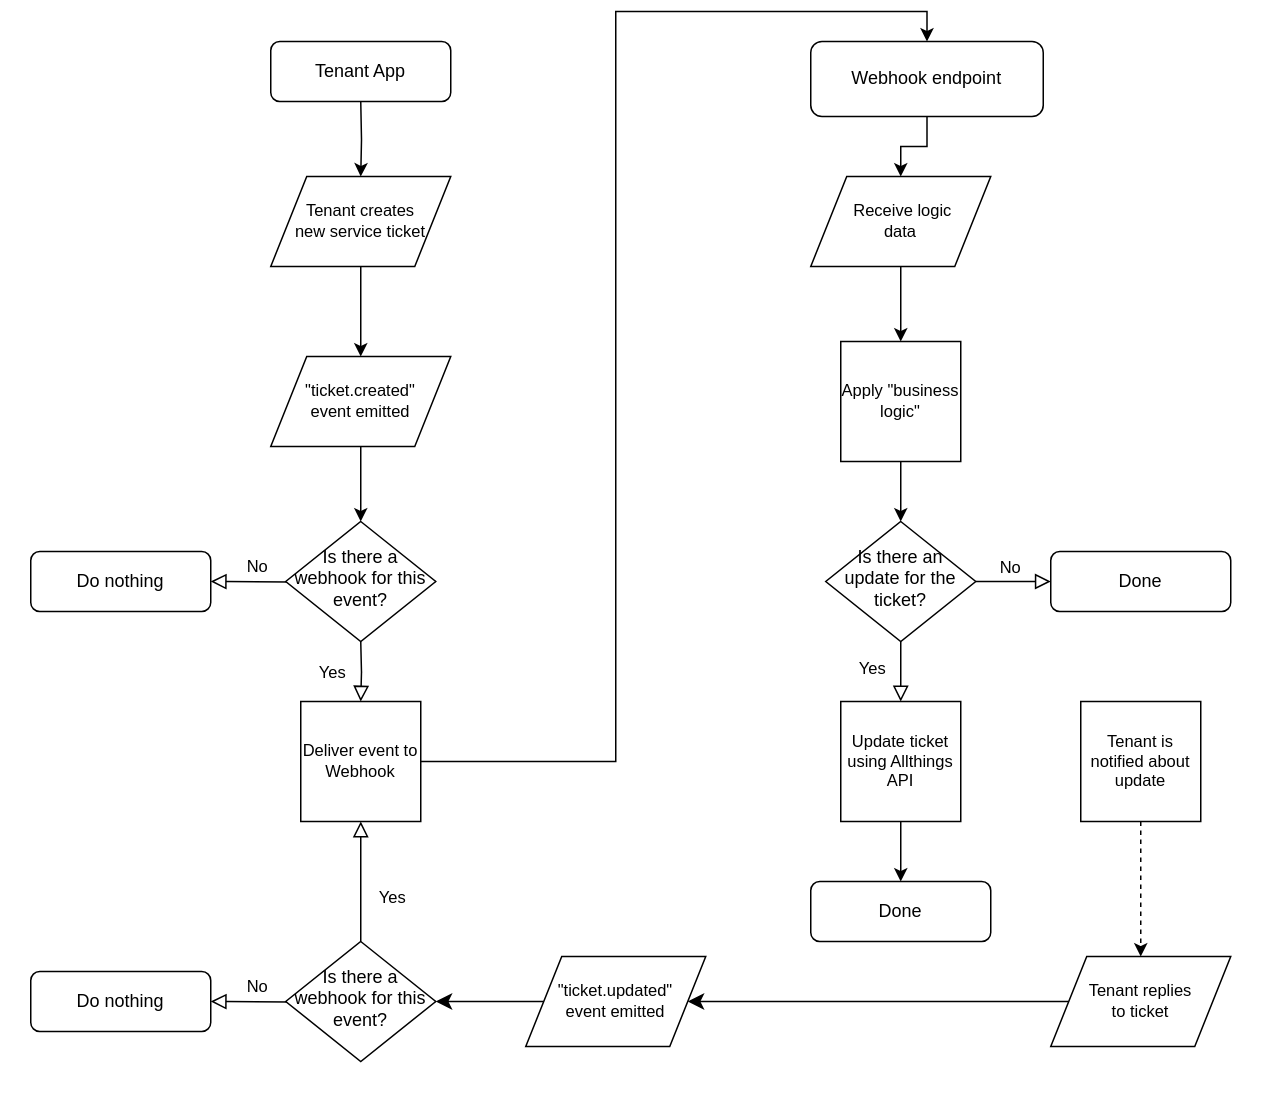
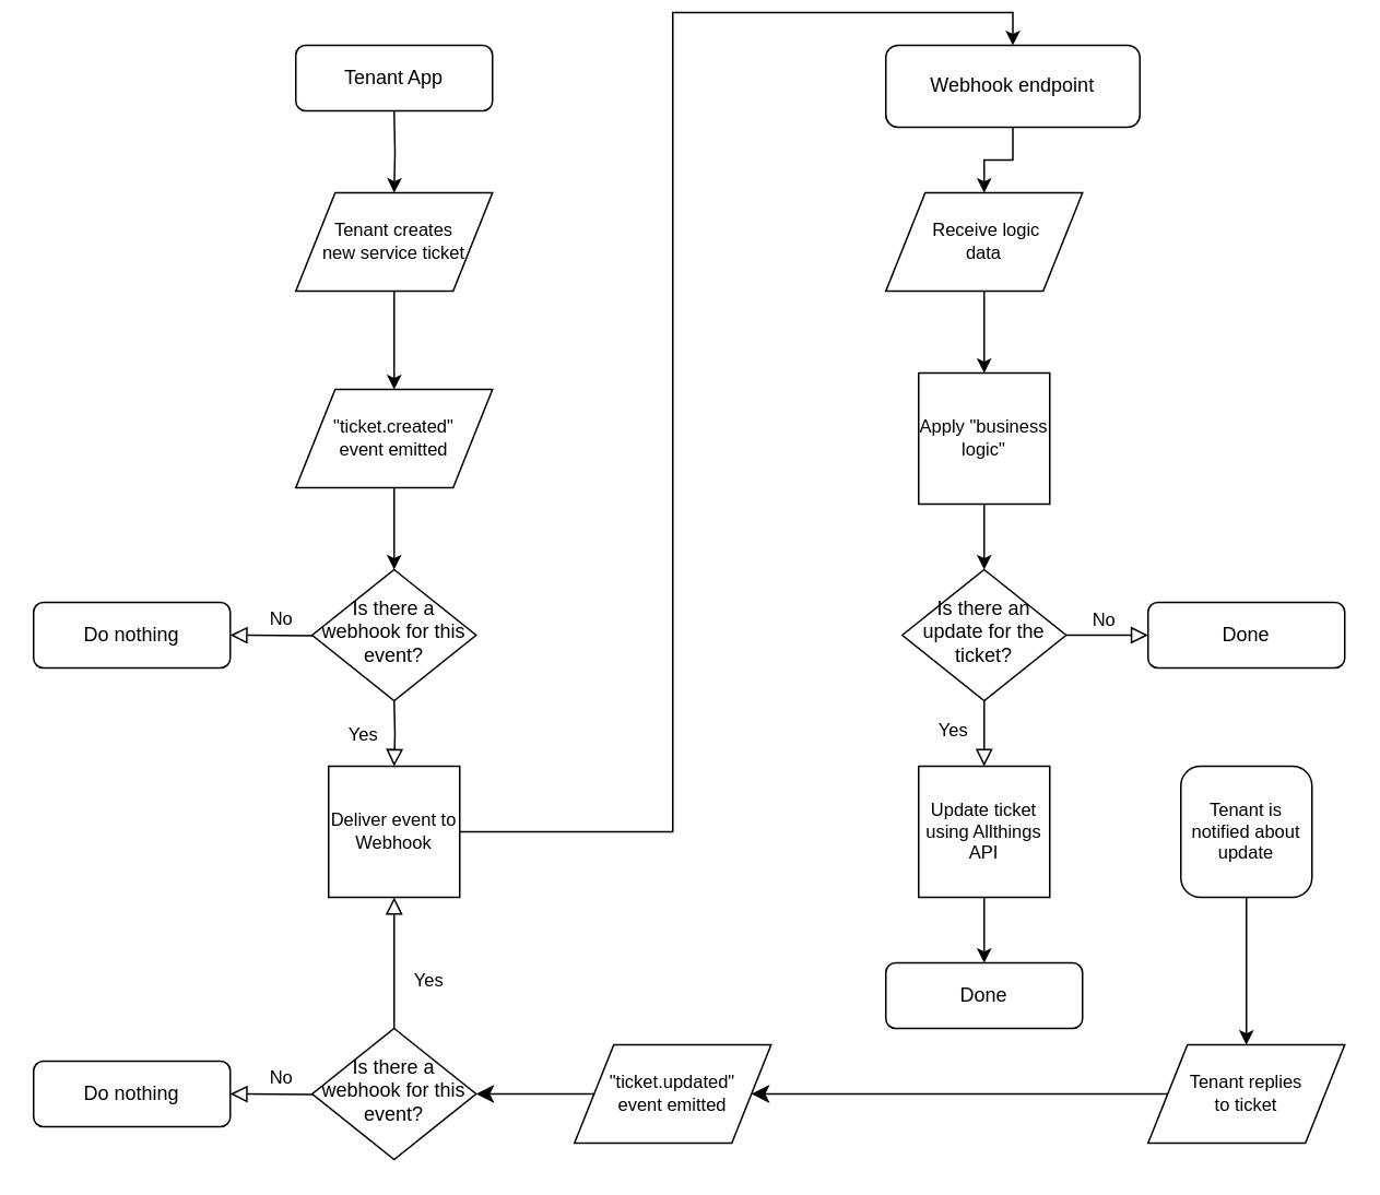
  <mxCell id="0" />
  <mxCell id="1" parent="0" />
  <mxCell id="2" value="" style="edgeStyle=orthogonalEdgeStyle;rounded=0;orthogonalLoop=1;jettySize=auto;html=1;entryX=0.5;entryY=0;entryDx=0;entryDy=0;" edge="1" parent="1" target="37"><mxGeometry relative="1" as="geometry"><mxPoint x="240" y="60" as="sourcePoint" /><mxPoint x="240" y="100" as="targetPoint" /></mxGeometry></mxCell>
  <mxCell id="3" value="Yes" style="rounded=0;html=1;jettySize=auto;orthogonalLoop=1;fontSize=11;endArrow=block;endFill=0;endSize=8;strokeWidth=1;shadow=0;labelBackgroundColor=none;edgeStyle=orthogonalEdgeStyle;" parent="1" edge="1"><mxGeometry y="20" relative="1" as="geometry"><mxPoint as="offset" /><mxPoint x="240" y="420" as="sourcePoint" /><mxPoint x="240" y="460" as="targetPoint" /></mxGeometry></mxCell>
  <mxCell id="4" value="No" style="edgeStyle=orthogonalEdgeStyle;rounded=0;html=1;jettySize=auto;orthogonalLoop=1;fontSize=11;endArrow=block;endFill=0;endSize=8;strokeWidth=1;shadow=0;labelBackgroundColor=none;" parent="1" target="6" edge="1"><mxGeometry x="0.6" y="-10" relative="1" as="geometry"><mxPoint as="offset" /><mxPoint x="290" y="380" as="sourcePoint" /></mxGeometry></mxCell>
  <mxCell id="5" value="Is there a webhook for this event?" style="rhombus;whiteSpace=wrap;html=1;shadow=0;fontFamily=Helvetica;fontSize=12;align=center;strokeWidth=1;spacing=6;spacingTop=-4;" parent="1" vertex="1"><mxGeometry x="190" y="340" width="100" height="80" as="geometry" /></mxCell>
  <mxCell id="6" value="Do nothing" style="rounded=1;whiteSpace=wrap;html=1;fontSize=12;glass=0;strokeWidth=1;shadow=0;" parent="1" vertex="1"><mxGeometry y="360" width="120" height="40" as="geometry" x="20" /></mxCell>
  <mxCell id="7" value="" style="edgeStyle=orthogonalEdgeStyle;rounded=0;orthogonalLoop=1;jettySize=auto;html=1;entryX=0.5;entryY=0;entryDx=0;entryDy=0;exitX=0.5;exitY=1;exitDx=0;exitDy=0;" edge="1" parent="1" source="37" target="35"><mxGeometry relative="1" as="geometry"><mxPoint x="240" y="180" as="sourcePoint" /><mxPoint x="240" y="220" as="targetPoint" /></mxGeometry></mxCell>
  <mxCell id="8" value="" style="edgeStyle=orthogonalEdgeStyle;rounded=0;orthogonalLoop=1;jettySize=auto;html=1;exitX=0.5;exitY=1;exitDx=0;exitDy=0;" edge="1" parent="1" source="35" target="5"><mxGeometry relative="1" as="geometry"><mxPoint x="240" y="300" as="sourcePoint" /></mxGeometry></mxCell>
  <mxCell id="9" value="" style="edgeStyle=orthogonalEdgeStyle;rounded=0;orthogonalLoop=1;jettySize=auto;html=1;entryX=0.5;entryY=0;entryDx=0;entryDy=0;" edge="1" parent="1" source="10" target="13"><mxGeometry relative="1" as="geometry"><mxPoint x="360" y="500" as="targetPoint" /></mxGeometry></mxCell>
  <mxCell id="10" value="Deliver event to Webhook" style="whiteSpace=wrap;html=1;aspect=fixed;fontSize=11;" vertex="1" parent="1"><mxGeometry x="200" y="460" width="80" height="80" as="geometry" /></mxCell>
  <mxCell id="11" value="Tenant App" style="rounded=1;whiteSpace=wrap;html=1;fontSize=12;glass=0;strokeWidth=1;shadow=0;" vertex="1" parent="1"><mxGeometry x="180" y="20" width="120" height="40" as="geometry" /></mxCell>
  <mxCell id="12" value="" style="edgeStyle=orthogonalEdgeStyle;rounded=0;orthogonalLoop=1;jettySize=auto;html=1;entryX=0.5;entryY=0;entryDx=0;entryDy=0;" edge="1" parent="1" source="13" target="38"><mxGeometry relative="1" as="geometry"><mxPoint x="600" y="100" as="targetPoint" /></mxGeometry></mxCell>
  <mxCell id="13" value="Webhook endpoint" style="rounded=1;whiteSpace=wrap;html=1;fontSize=12;glass=0;strokeWidth=1;shadow=0;" vertex="1" parent="1"><mxGeometry x="540" y="20" width="155" height="50" as="geometry" /></mxCell>
  <mxCell id="14" value="" style="edgeStyle=orthogonalEdgeStyle;rounded=0;orthogonalLoop=1;jettySize=auto;html=1;exitX=0.5;exitY=1;exitDx=0;exitDy=0;" edge="1" parent="1" source="38" target="16"><mxGeometry relative="1" as="geometry"><mxPoint x="600" y="180" as="sourcePoint" /></mxGeometry></mxCell>
  <mxCell id="15" value="" style="edgeStyle=orthogonalEdgeStyle;rounded=0;orthogonalLoop=1;jettySize=auto;html=1;" edge="1" parent="1" source="16" target="21"><mxGeometry relative="1" as="geometry" /></mxCell>
  <mxCell id="16" value="Apply &quot;business logic&quot;" style="whiteSpace=wrap;html=1;aspect=fixed;fontSize=11;" vertex="1" parent="1"><mxGeometry x="560" y="220" width="80" height="80" as="geometry" /></mxCell>
  <mxCell id="17" value="" style="edgeStyle=orthogonalEdgeStyle;rounded=0;orthogonalLoop=1;jettySize=auto;html=1;endArrow=block;endFill=0;endSize=8;" edge="1" parent="1" source="21" target="22"><mxGeometry relative="1" as="geometry" /></mxCell>
  <mxCell id="18" value="No" style="edgeLabel;html=1;align=center;verticalAlign=middle;resizable=0;points=[];" vertex="1" connectable="0" parent="17"><mxGeometry x="-0.12" y="-1" relative="1" as="geometry"><mxPoint y="-11" as="offset" /></mxGeometry></mxCell>
  <mxCell id="19" value="" style="edgeStyle=orthogonalEdgeStyle;rounded=0;orthogonalLoop=1;jettySize=auto;html=1;endArrow=block;endFill=0;endSize=8;" edge="1" parent="1" source="21" target="24"><mxGeometry relative="1" as="geometry" /></mxCell>
  <mxCell id="20" value="Yes" style="edgeLabel;html=1;align=center;verticalAlign=middle;resizable=0;points=[];" vertex="1" connectable="0" parent="19"><mxGeometry x="-0.15" y="-2" relative="1" as="geometry"><mxPoint x="-18" as="offset" /></mxGeometry></mxCell>
  <mxCell id="21" value="Is there an update for the ticket?" style="rhombus;whiteSpace=wrap;html=1;shadow=0;fontFamily=Helvetica;fontSize=12;align=center;strokeWidth=1;spacing=6;spacingTop=-4;" vertex="1" parent="1"><mxGeometry x="550" y="340" width="100" height="80" as="geometry" /></mxCell>
  <mxCell id="22" value="Done" style="rounded=1;whiteSpace=wrap;html=1;fontSize=12;glass=0;strokeWidth=1;shadow=0;" vertex="1" parent="1"><mxGeometry x="700" y="360" width="120" height="40" as="geometry" /></mxCell>
  <mxCell id="23" value="" style="edgeStyle=orthogonalEdgeStyle;rounded=0;orthogonalLoop=1;jettySize=auto;html=1;endArrow=classic;endFill=1;" edge="1" parent="1" source="24" target="29"><mxGeometry relative="1" as="geometry" /></mxCell>
  <mxCell id="24" value="Update ticket using Allthings API" style="whiteSpace=wrap;html=1;aspect=fixed;fontSize=11;" vertex="1" parent="1"><mxGeometry x="560" y="460" width="80" height="80" as="geometry" /></mxCell>
- <mxCell id="25" value="" style="edgeStyle=orthogonalEdgeStyle;rounded=0;orthogonalLoop=1;jettySize=auto;html=1;endArrow=classic;endFill=1;entryX=0.5;entryY=0;entryDx=0;entryDy=0;dashed=1;" edge="1" parent="1" source="26" target="39"><mxGeometry relative="1" as="geometry"><mxPoint x="760" y="620" as="targetPoint" /></mxGeometry></mxCell>
- <mxCell id="26" value="Tenant is notified about update" style="whiteSpace=wrap;html=1;aspect=fixed;fontSize=11;" vertex="1" parent="1"><mxGeometry x="720" y="460" width="80" height="80" as="geometry" /></mxCell>
+ <mxCell id="25" value="" style="edgeStyle=orthogonalEdgeStyle;rounded=0;orthogonalLoop=1;jettySize=auto;html=1;endArrow=classic;endFill=1;entryX=0.5;entryY=0;entryDx=0;entryDy=0;" edge="1" parent="1" source="26" target="39"><mxGeometry relative="1" as="geometry"><mxPoint x="760" y="620" as="targetPoint" /></mxGeometry></mxCell>
+ <mxCell id="26" value="Tenant is notified about update" style="whiteSpace=wrap;html=1;aspect=fixed;fontSize=11;rounded=1;" vertex="1" parent="1"><mxGeometry x="720" y="460" width="80" height="80" as="geometry" /></mxCell>
  <mxCell id="27" value="" style="edgeStyle=orthogonalEdgeStyle;rounded=0;orthogonalLoop=1;jettySize=auto;html=1;endArrow=classic;endFill=1;endSize=8;exitX=0;exitY=0.5;exitDx=0;exitDy=0;" edge="1" parent="1" source="39" target="36"><mxGeometry relative="1" as="geometry"><mxPoint x="650" y="660" as="sourcePoint" /><mxPoint x="460" y="660" as="targetPoint" /></mxGeometry></mxCell>
  <mxCell id="28" value="" style="edgeStyle=orthogonalEdgeStyle;rounded=0;orthogonalLoop=1;jettySize=auto;html=1;endArrow=classic;endFill=1;endSize=8;exitX=0;exitY=0.5;exitDx=0;exitDy=0;" edge="1" parent="1" source="36" target="33"><mxGeometry relative="1" as="geometry"><mxPoint x="340" y="660" as="sourcePoint" /></mxGeometry></mxCell>
  <mxCell id="29" value="Done" style="rounded=1;whiteSpace=wrap;html=1;fontSize=12;glass=0;strokeWidth=1;shadow=0;" vertex="1" parent="1"><mxGeometry x="540" y="580" width="120" height="40" as="geometry" /></mxCell>
  <mxCell id="30" value="No" style="edgeStyle=orthogonalEdgeStyle;rounded=0;html=1;jettySize=auto;orthogonalLoop=1;fontSize=11;endArrow=block;endFill=0;endSize=8;strokeWidth=1;shadow=0;labelBackgroundColor=none;" edge="1" parent="1" target="34"><mxGeometry x="0.6" y="-10" relative="1" as="geometry"><mxPoint as="offset" /><mxPoint x="290" y="660" as="sourcePoint" /></mxGeometry></mxCell>
  <mxCell id="31" value="" style="edgeStyle=orthogonalEdgeStyle;rounded=0;orthogonalLoop=1;jettySize=auto;html=1;endArrow=block;endFill=0;endSize=8;" edge="1" parent="1" source="33" target="10"><mxGeometry relative="1" as="geometry" /></mxCell>
  <mxCell id="32" value="Yes" style="edgeLabel;html=1;align=center;verticalAlign=middle;resizable=0;points=[];" vertex="1" connectable="0" parent="31"><mxGeometry x="-0.125" relative="1" as="geometry"><mxPoint x="20" y="5" as="offset" /></mxGeometry></mxCell>
  <mxCell id="33" value="Is there a webhook for this event?" style="rhombus;whiteSpace=wrap;html=1;shadow=0;fontFamily=Helvetica;fontSize=12;align=center;strokeWidth=1;spacing=6;spacingTop=-4;" vertex="1" parent="1"><mxGeometry x="190" y="620" width="100" height="80" as="geometry" /></mxCell>
  <mxCell id="34" value="Do nothing" style="rounded=1;whiteSpace=wrap;html=1;fontSize=12;glass=0;strokeWidth=1;shadow=0;" vertex="1" parent="1"><mxGeometry y="640" width="120" height="40" as="geometry" x="20" /></mxCell>
  <mxCell id="35" value="&lt;div style=&quot;font-size: 11px;&quot;&gt;&quot;ticket.created&quot;&lt;/div&gt;&lt;div style=&quot;font-size: 11px;&quot;&gt;event emitted&lt;/div&gt;" style="shape=parallelogram;perimeter=parallelogramPerimeter;whiteSpace=wrap;html=1;fontSize=11;" vertex="1" parent="1"><mxGeometry x="180" y="230" width="120" height="60" as="geometry" /></mxCell>
  <mxCell id="36" value="&lt;div style=&quot;font-size: 11px;&quot;&gt;&quot;ticket.updated&quot;&lt;/div&gt;&lt;div style=&quot;font-size: 11px;&quot;&gt;event emitted&lt;/div&gt;" style="shape=parallelogram;perimeter=parallelogramPerimeter;whiteSpace=wrap;html=1;fontSize=11;" vertex="1" parent="1"><mxGeometry x="350" y="630" width="120" height="60" as="geometry" /></mxCell>
  <mxCell id="37" value="&lt;div&gt;Tenant creates&lt;/div&gt;&lt;div&gt;new service ticket&lt;/div&gt;" style="shape=parallelogram;perimeter=parallelogramPerimeter;whiteSpace=wrap;html=1;fontSize=11;" vertex="1" parent="1"><mxGeometry x="180" y="110" width="120" height="60" as="geometry" /></mxCell>
  <mxCell id="38" value="&lt;div&gt;&amp;nbsp;Receive logic&lt;/div&gt;&lt;div&gt;data&lt;br&gt;&lt;/div&gt;" style="shape=parallelogram;perimeter=parallelogramPerimeter;whiteSpace=wrap;html=1;fontSize=11;" vertex="1" parent="1"><mxGeometry x="540" y="110" width="120" height="60" as="geometry" /></mxCell>
  <mxCell id="39" value="&lt;div&gt;Tenant replies&lt;/div&gt;&lt;div&gt;to ticket&lt;br&gt;&lt;/div&gt;" style="shape=parallelogram;perimeter=parallelogramPerimeter;whiteSpace=wrap;html=1;fontSize=11;" vertex="1" parent="1"><mxGeometry x="700" y="630" width="120" height="60" as="geometry" /></mxCell>
